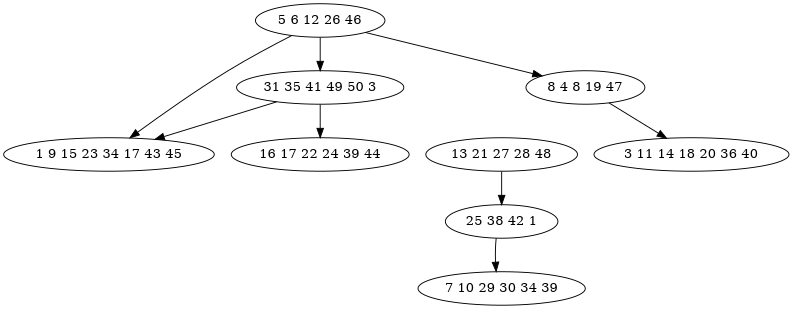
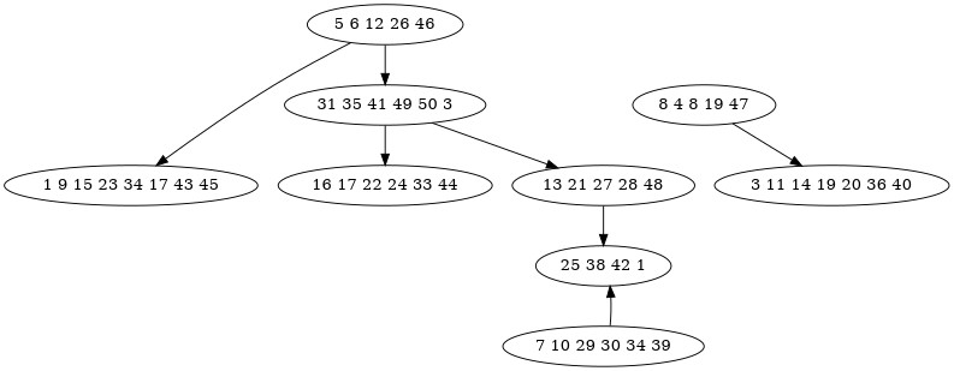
  digraph {
    n1 [label="5 6 12 26 46"]
    n2 [label="31 35 41 49 50 3"]
    n3 [label="1 9 15 23 34 17 43 45"]
    n4 [label="8 4 8 19 47"]
-   n5 [label="16 17 22 24 39 44"]
+   n5 [label="16 17 22 24 33 44"]
    n6 [label="13 21 27 28 48"]
-   n7 [label="3 11 14 18 20 36 40"]
+   n7 [label="3 11 14 19 20 36 40"]
    n8 [label="25 38 42 1"]
    n9 [label="7 10 29 30 34 39"]
    n1 -> n2
    n1 -> n3
-   n1 -> n4
    n2 -> n5
-   n2 -> n3
+   n2 -> n6
    n4 -> n7
    n6 -> n8
-   n8 -> n9
+   n9 -> n8
  }
